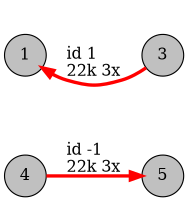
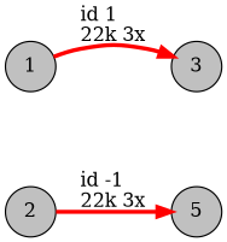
  digraph {
    nodesep=0.5
    rankdir=LR
    node [fillcolor=grey shape=circle style=filled]
    edge [color=red penwidth=3]
    n1 [height=0.3 label=5]
    1 [height=0.3]
-   2 [height=0.3 label=4]
+   2 [height=0.3]
    3 [height=0.3]
    2 -> n1 [label="id -1\l22k 3x"]
-   3 -> 1 [label="id 1\l22k 3x"]
+   1 -> 3 [label="id 1\l22k 3x"]
  }
